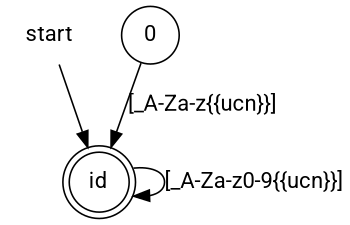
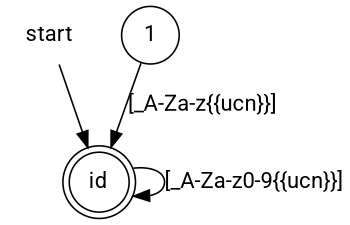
  digraph {
    fontname=Roboto
    node [fontname=Roboto]
    edge [fontname=Roboto]
    start [shape=plaintext]
    id [shape=doublecircle]
-   0 [shape=circle]
+   0 [shape=circle label=1]
    start -> id
    id -> id [label="[_A-Za-z0-9{{ucn}}]"]
    0 -> id [label="[_A-Za-z{{ucn}}]"]
  }
